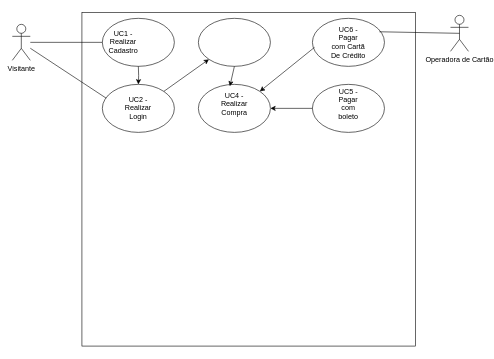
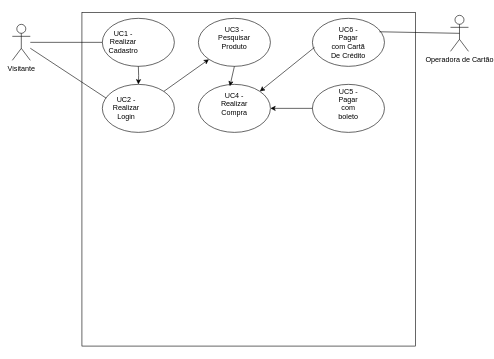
  <mxCell id="0" />
  <mxCell id="1" parent="0" />
  <mxCell id="2" value="" style="whiteSpace=wrap;html=1;aspect=fixed;" vertex="1" parent="1"><mxGeometry x="136" y="20" width="556" height="556" as="geometry" /></mxCell>
  <mxCell id="3" value="Visitante&lt;div&gt;&lt;br&gt;&lt;/div&gt;" style="shape=umlActor;verticalLabelPosition=bottom;verticalAlign=top;html=1;outlineConnect=0;" vertex="1" parent="1"><mxGeometry x="20" y="40" width="30" height="60" as="geometry" /></mxCell>
  <mxCell id="4" value="" style="ellipse;whiteSpace=wrap;html=1;" vertex="1" parent="1"><mxGeometry x="170" y="30" width="120" height="80" as="geometry" /></mxCell>
  <mxCell id="5" value="UC1 - Realizar Cadastro" style="text;html=1;align=center;verticalAlign=middle;whiteSpace=wrap;rounded=0;" vertex="1" parent="1"><mxGeometry x="175" y="55" width="60" height="30" as="geometry" /></mxCell>
  <mxCell id="6" value="" style="endArrow=none;html=1;rounded=0;" edge="1" parent="1" source="4" target="3"><mxGeometry width="50" height="50" relative="1" as="geometry"><mxPoint x="400" y="320" as="sourcePoint" /><mxPoint x="450" y="270" as="targetPoint" /><Array as="points" /></mxGeometry></mxCell>
  <mxCell id="7" value="" style="ellipse;whiteSpace=wrap;html=1;" vertex="1" parent="1"><mxGeometry x="170" y="140" width="120" height="80" as="geometry" /></mxCell>
- <mxCell id="8" value="UC2 - Realizar Login" style="text;html=1;align=center;verticalAlign=middle;whiteSpace=wrap;rounded=0;" vertex="1" parent="1"><mxGeometry x="200" y="165" width="60" height="30" as="geometry" /></mxCell>
+ <mxCell id="8" value="UC2 - Realizar Login" style="text;html=1;align=center;verticalAlign=middle;whiteSpace=wrap;rounded=0;" vertex="1" parent="1"><mxGeometry x="180" y="165" width="60" height="30" as="geometry" /></mxCell>
  <mxCell id="9" value="" style="endArrow=classic;html=1;rounded=0;entryX=0.5;entryY=0;entryDx=0;entryDy=0;edgeStyle=orthogonalEdgeStyle;" edge="1" parent="1" target="7"><mxGeometry width="50" height="50" relative="1" as="geometry"><mxPoint x="230" y="110" as="sourcePoint" /><mxPoint x="450" y="270" as="targetPoint" /></mxGeometry></mxCell>
  <mxCell id="10" value="" style="endArrow=none;html=1;rounded=0;entryX=0.053;entryY=0.287;entryDx=0;entryDy=0;entryPerimeter=0;" edge="1" parent="1" source="3" target="7"><mxGeometry width="50" height="50" relative="1" as="geometry"><mxPoint x="400" y="320" as="sourcePoint" /><mxPoint x="180" y="160" as="targetPoint" /><Array as="points" /></mxGeometry></mxCell>
  <mxCell id="11" value="" style="ellipse;whiteSpace=wrap;html=1;" vertex="1" parent="1"><mxGeometry x="330" y="30" width="120" height="80" as="geometry" /></mxCell>
+ <mxCell id="12" value="UC3 - Pesquisar Produto&lt;div&gt;&lt;br&gt;&lt;/div&gt;" style="text;html=1;align=center;verticalAlign=middle;whiteSpace=wrap;rounded=0;" vertex="1" parent="1"><mxGeometry x="360" y="55" width="60" height="30" as="geometry" /></mxCell>
  <mxCell id="13" value="" style="endArrow=classic;html=1;rounded=0;exitX=1;exitY=0;exitDx=0;exitDy=0;entryX=0;entryY=1;entryDx=0;entryDy=0;" edge="1" parent="1" source="7" target="11"><mxGeometry width="50" height="50" relative="1" as="geometry"><mxPoint x="400" y="320" as="sourcePoint" /><mxPoint x="450" y="270" as="targetPoint" /></mxGeometry></mxCell>
  <mxCell id="14" value="" style="ellipse;whiteSpace=wrap;html=1;" vertex="1" parent="1"><mxGeometry x="330" y="140" width="120" height="80" as="geometry" /></mxCell>
  <mxCell id="15" value="UC4 - Realizar Compra&lt;div&gt;&lt;br&gt;&lt;/div&gt;" style="text;html=1;align=center;verticalAlign=middle;whiteSpace=wrap;rounded=0;" vertex="1" parent="1"><mxGeometry x="360" y="165" width="60" height="30" as="geometry" /></mxCell>
  <mxCell id="16" value="" style="endArrow=classic;html=1;rounded=0;exitX=0.5;exitY=1;exitDx=0;exitDy=0;entryX=0.437;entryY=0.038;entryDx=0;entryDy=0;entryPerimeter=0;" edge="1" parent="1" source="11" target="14"><mxGeometry width="50" height="50" relative="1" as="geometry"><mxPoint x="400" y="320" as="sourcePoint" /><mxPoint x="450" y="270" as="targetPoint" /></mxGeometry></mxCell>
  <mxCell id="17" value="" style="ellipse;whiteSpace=wrap;html=1;" vertex="1" parent="1"><mxGeometry x="520" y="140" width="120" height="80" as="geometry" /></mxCell>
  <mxCell id="18" value="UC5 - Pagar com boleto&lt;div&gt;&lt;br&gt;&lt;/div&gt;" style="text;html=1;align=center;verticalAlign=middle;whiteSpace=wrap;rounded=0;" vertex="1" parent="1"><mxGeometry x="550" y="165" width="60" height="30" as="geometry" /></mxCell>
  <mxCell id="19" value="" style="ellipse;whiteSpace=wrap;html=1;" vertex="1" parent="1"><mxGeometry x="520" y="30" width="120" height="80" as="geometry" /></mxCell>
  <mxCell id="20" value="UC6 - Pagar com Cartã De Crédito" style="text;html=1;align=center;verticalAlign=middle;whiteSpace=wrap;rounded=0;" vertex="1" parent="1"><mxGeometry x="550" y="55" width="60" height="30" as="geometry" /></mxCell>
  <mxCell id="21" value="" style="endArrow=classic;html=1;rounded=0;exitX=0.03;exitY=0.603;exitDx=0;exitDy=0;exitPerimeter=0;entryX=1;entryY=0;entryDx=0;entryDy=0;" edge="1" parent="1" source="19" target="14"><mxGeometry width="50" height="50" relative="1" as="geometry"><mxPoint x="410" y="320" as="sourcePoint" /><mxPoint x="460" y="270" as="targetPoint" /></mxGeometry></mxCell>
  <mxCell id="22" value="" style="endArrow=classic;html=1;rounded=0;entryX=1;entryY=0.5;entryDx=0;entryDy=0;exitX=0;exitY=0.5;exitDx=0;exitDy=0;" edge="1" parent="1" source="17" target="14"><mxGeometry width="50" height="50" relative="1" as="geometry"><mxPoint x="410" y="320" as="sourcePoint" /><mxPoint x="460" y="270" as="targetPoint" /></mxGeometry></mxCell>
  <mxCell id="23" style="edgeStyle=orthogonalEdgeStyle;rounded=0;orthogonalLoop=1;jettySize=auto;html=1;exitX=0.5;exitY=1;exitDx=0;exitDy=0;" edge="1" parent="1" source="20" target="20"><mxGeometry relative="1" as="geometry" /></mxCell>
  <mxCell id="24" value="Operadora de Cartão&lt;div&gt;&lt;br&gt;&lt;/div&gt;" style="shape=umlActor;verticalLabelPosition=bottom;verticalAlign=top;html=1;outlineConnect=0;" vertex="1" parent="1"><mxGeometry x="750" y="25" width="30" height="60" as="geometry" /></mxCell>
  <mxCell id="25" value="" style="endArrow=none;html=1;rounded=0;entryX=0.5;entryY=0.5;entryDx=0;entryDy=0;entryPerimeter=0;exitX=0.93;exitY=0.28;exitDx=0;exitDy=0;exitPerimeter=0;" edge="1" parent="1" source="19" target="24"><mxGeometry width="50" height="50" relative="1" as="geometry"><mxPoint x="410" y="320" as="sourcePoint" /><mxPoint x="460" y="270" as="targetPoint" /></mxGeometry></mxCell>
